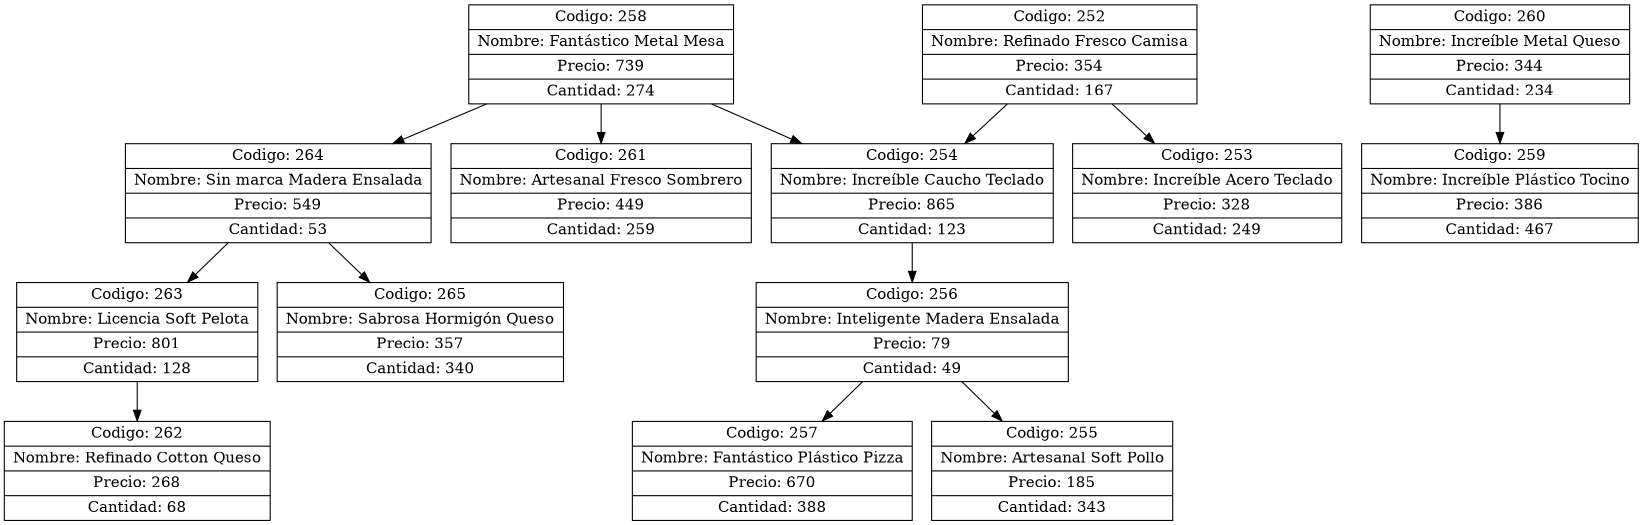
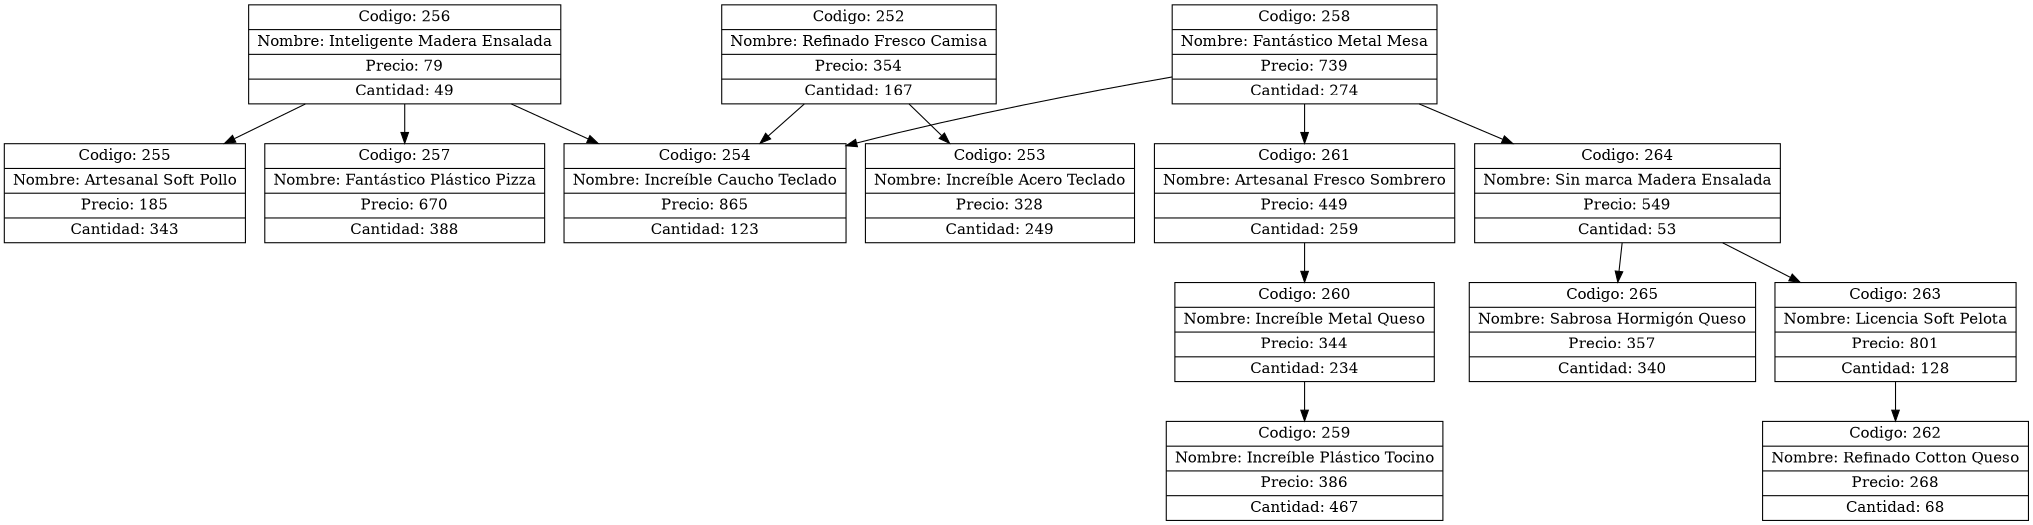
  digraph {
    concentrate=true
    fontname="DejaVu Serif"
    rankdir=UD
    node [fontname="DejaVu Serif" shape=record]
    edge [fontname="DejaVu Serif"]
    n1 [label="{Codigo: 258|Nombre: Fantástico Metal Mesa|Precio: 739|Cantidad: 274}"]
    n2 [label="{Codigo: 254|Nombre: Increíble Caucho Teclado|Precio: 865|Cantidad: 123}"]
    n3 [label="{Codigo: 261|Nombre: Artesanal Fresco Sombrero|Precio: 449|Cantidad: 259}"]
    n4 [label="{Codigo: 264|Nombre: Sin marca Madera Ensalada|Precio: 549|Cantidad: 53}"]
    n5 [label="{Codigo: 256|Nombre: Inteligente Madera Ensalada|Precio: 79|Cantidad: 49}"]
    n6 [label="{Codigo: 260|Nombre: Increíble Metal Queso|Precio: 344|Cantidad: 234}"]
    n7 [label="{Codigo: 252|Nombre: Refinado Fresco Camisa|Precio: 354|Cantidad: 167}"]
    n8 [label="{Codigo: 253|Nombre: Increíble Acero Teclado|Precio: 328|Cantidad: 249}"]
    n9 [label="{Codigo: 255|Nombre: Artesanal Soft Pollo|Precio: 185|Cantidad: 343}"]
    n10 [label="{Codigo: 257|Nombre: Fantástico Plástico Pizza|Precio: 670|Cantidad: 388}"]
    n11 [label="{Codigo: 259|Nombre: Increíble Plástico Tocino|Precio: 386|Cantidad: 467}"]
    n12 [label="{Codigo: 263|Nombre: Licencia Soft Pelota|Precio: 801|Cantidad: 128}"]
    n13 [label="{Codigo: 265|Nombre: Sabrosa Hormigón Queso|Precio: 357|Cantidad: 340}"]
    n14 [label="{Codigo: 262|Nombre: Refinado Cotton Queso|Precio: 268|Cantidad: 68}"]
    n1 -> n2
    n1 -> n3
    n1 -> n4
-   n2 -> n5
+   n5 -> n2
+   n3 -> n6
    n4 -> n12
    n4 -> n13
    n5 -> n9
    n5 -> n10
    n6 -> n11
    n7 -> n2
    n7 -> n8
    n12 -> n14
  }
